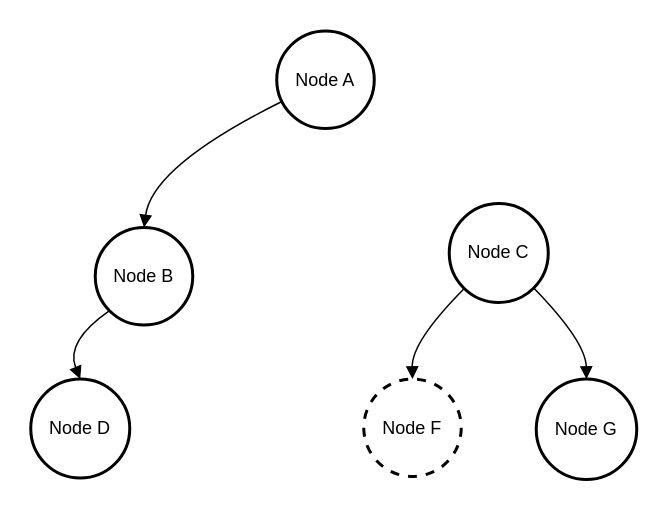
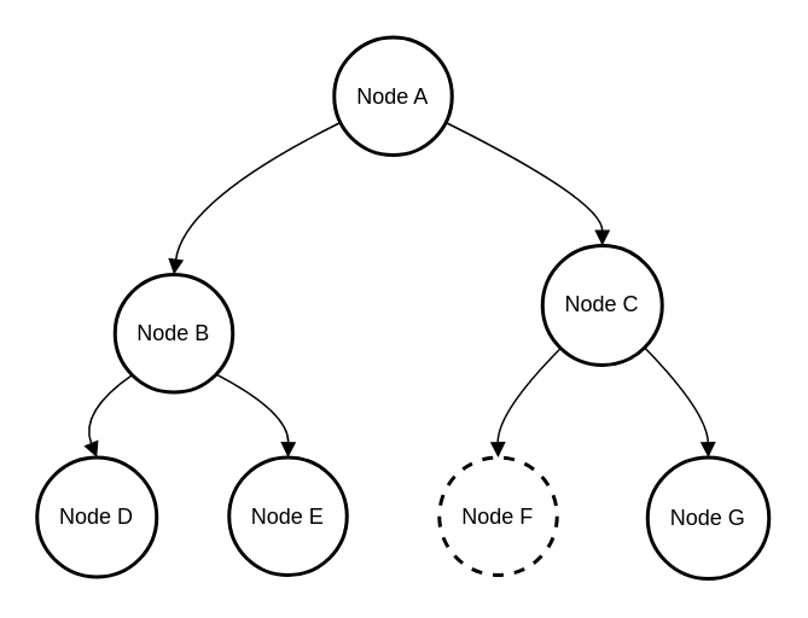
  <mxCell id="0" />
  <mxCell id="1" parent="0" />
  <mxCell id="2" value="Node A" style="ellipse;aspect=fixed;strokeWidth=2;whiteSpace=wrap;" vertex="1" parent="1"><mxGeometry x="184" width="65" height="65" as="geometry" y="20" /></mxCell>
  <mxCell id="3" value="Node B" style="ellipse;aspect=fixed;strokeWidth=2;whiteSpace=wrap;" vertex="1" parent="1"><mxGeometry x="63" y="151" width="65" height="65" as="geometry" /></mxCell>
  <mxCell id="4" value="Node C" style="ellipse;aspect=fixed;strokeWidth=2;whiteSpace=wrap;" vertex="1" parent="1"><mxGeometry x="299" y="135" width="66" height="66" as="geometry" /></mxCell>
  <mxCell id="5" value="Node D" style="ellipse;aspect=fixed;strokeWidth=2;whiteSpace=wrap;" vertex="1" parent="1"><mxGeometry x="20" y="252" width="66" height="66" as="geometry" /></mxCell>
+ <mxCell id="6" value="Node E" style="ellipse;aspect=fixed;strokeWidth=2;whiteSpace=wrap;" vertex="1" parent="1"><mxGeometry x="126" y="252" width="65" height="65" as="geometry" /></mxCell>
  <mxCell id="7" value="Node F" style="ellipse;aspect=fixed;strokeWidth=2;whiteSpace=wrap;dashed=1;" vertex="1" parent="1"><mxGeometry x="242" y="252" width="65" height="65" as="geometry" /></mxCell>
  <mxCell id="8" value="Node G" style="ellipse;aspect=fixed;strokeWidth=2;whiteSpace=wrap;" vertex="1" parent="1"><mxGeometry x="357" y="252" width="67" height="67" as="geometry" /></mxCell>
  <mxCell id="9" value="" style="curved=1;startArrow=none;endArrow=block;exitX=0.001;exitY=0.753;entryX=0.507;entryY=-0.004;" edge="1" parent="1" source="2" target="3"><mxGeometry relative="1" as="geometry"><Array as="points"><mxPoint x="101" y="110" /></Array></mxGeometry></mxCell>
+ <mxCell id="10" value="" style="curved=1;startArrow=none;endArrow=block;exitX=1.006;exitY=0.753;entryX=0.504;entryY=0.005;" edge="1" parent="1" source="2" target="4"><mxGeometry relative="1" as="geometry"><Array as="points"><mxPoint x="332" y="110" /></Array></mxGeometry></mxCell>
  <mxCell id="11" value="" style="curved=1;startArrow=none;endArrow=block;exitX=0.007;exitY=1.001;entryX=0.502;entryY=-0.0;" edge="1" parent="1" source="3" target="5"><mxGeometry relative="1" as="geometry"><Array as="points"><mxPoint x="43" y="227" /></Array></mxGeometry></mxCell>
+ <mxCell id="12" value="" style="curved=1;startArrow=none;endArrow=block;exitX=1.008;exitY=1.001;entryX=0.505;entryY=0.007;" edge="1" parent="1" source="3" target="6"><mxGeometry relative="1" as="geometry"><Array as="points"><mxPoint x="159" y="227" /></Array></mxGeometry></mxCell>
  <mxCell id="13" value="" style="curved=1;startArrow=none;endArrow=block;exitX=0.002;exitY=1.008;entryX=0.495;entryY=0.007;" edge="1" parent="1" source="4" target="7"><mxGeometry relative="1" as="geometry"><Array as="points"><mxPoint x="274" y="227" /></Array></mxGeometry></mxCell>
  <mxCell id="14" value="" style="curved=1;startArrow=none;endArrow=block;exitX=1.005;exitY=1.008;entryX=0.498;entryY=-0.007;" edge="1" parent="1" source="4" target="8"><mxGeometry relative="1" as="geometry"><Array as="points"><mxPoint x="390" y="227" /></Array></mxGeometry></mxCell>
